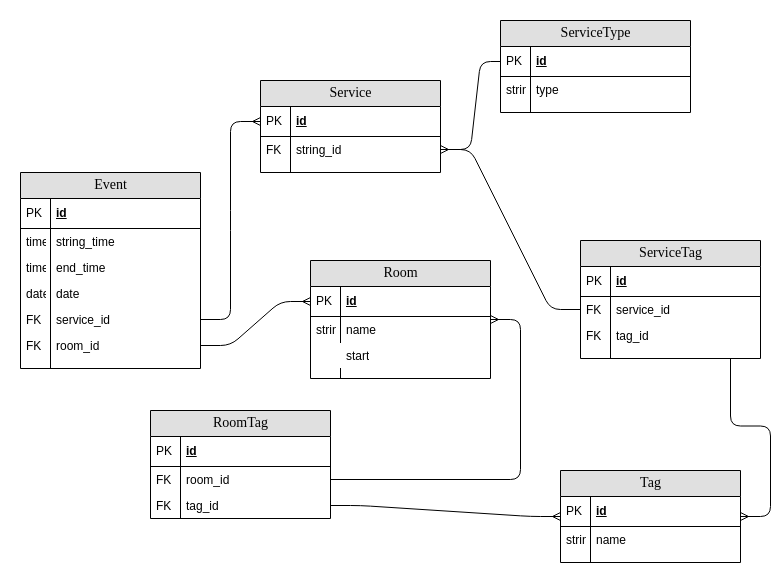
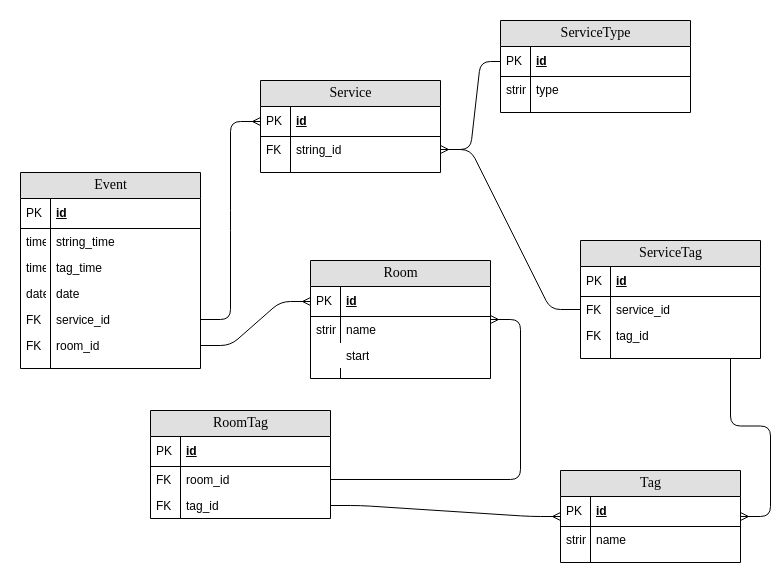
  <mxCell id="0" />
  <mxCell id="1" parent="0" />
  <mxCell id="2" value="&lt;div&gt;Service&lt;/div&gt;" style="swimlane;html=1;fontStyle=0;childLayout=stackLayout;horizontal=1;startSize=26;fillColor=#e0e0e0;horizontalStack=0;resizeParent=1;resizeLast=0;collapsible=1;marginBottom=0;swimlaneFillColor=#ffffff;align=center;rounded=0;shadow=0;comic=0;labelBackgroundColor=none;strokeWidth=1;fontFamily=Verdana;fontSize=14" vertex="1" parent="1"><mxGeometry x="260" y="80" width="180" height="92" as="geometry" /></mxCell>
  <mxCell id="3" value="&lt;div&gt;id&lt;/div&gt;" style="shape=partialRectangle;top=0;left=0;right=0;bottom=1;html=1;align=left;verticalAlign=middle;fillColor=none;spacingLeft=34;spacingRight=4;whiteSpace=wrap;overflow=hidden;rotatable=0;points=[[0,0.5],[1,0.5]];portConstraint=eastwest;dropTarget=0;fontStyle=5;" vertex="1" parent="2"><mxGeometry y="26" width="180" height="30" as="geometry" /></mxCell>
  <mxCell id="4" value="PK" style="shape=partialRectangle;top=0;left=0;bottom=0;html=1;fillColor=none;align=left;verticalAlign=middle;spacingLeft=4;spacingRight=4;whiteSpace=wrap;overflow=hidden;rotatable=0;points=[];portConstraint=eastwest;part=1;" vertex="1" connectable="0" parent="3"><mxGeometry width="30" height="30" as="geometry" /></mxCell>
  <mxCell id="5" value="string_id" style="shape=partialRectangle;top=0;left=0;right=0;bottom=0;html=1;align=left;verticalAlign=top;fillColor=none;spacingLeft=34;spacingRight=4;whiteSpace=wrap;overflow=hidden;rotatable=0;points=[[0,0.5],[1,0.5]];portConstraint=eastwest;dropTarget=0;" vertex="1" parent="2"><mxGeometry y="56" width="180" height="26" as="geometry" /></mxCell>
  <mxCell id="6" value="FK" style="shape=partialRectangle;top=0;left=0;bottom=0;html=1;fillColor=none;align=left;verticalAlign=top;spacingLeft=4;spacingRight=4;whiteSpace=wrap;overflow=hidden;rotatable=0;points=[];portConstraint=eastwest;part=1;" vertex="1" connectable="0" parent="5"><mxGeometry width="30" height="26" as="geometry" /></mxCell>
  <mxCell id="7" value="" style="shape=partialRectangle;top=0;left=0;right=0;bottom=0;html=1;align=left;verticalAlign=top;fillColor=none;spacingLeft=34;spacingRight=4;whiteSpace=wrap;overflow=hidden;rotatable=0;points=[[0,0.5],[1,0.5]];portConstraint=eastwest;dropTarget=0;" vertex="1" parent="2"><mxGeometry y="82" width="180" height="10" as="geometry" /></mxCell>
  <mxCell id="8" value="" style="shape=partialRectangle;top=0;left=0;bottom=0;html=1;fillColor=none;align=left;verticalAlign=top;spacingLeft=4;spacingRight=4;whiteSpace=wrap;overflow=hidden;rotatable=0;points=[];portConstraint=eastwest;part=1;" vertex="1" connectable="0" parent="7"><mxGeometry width="30" height="10" as="geometry" /></mxCell>
  <mxCell id="9" value="" style="edgeStyle=entityRelationEdgeStyle;fontSize=12;html=1;endArrow=ERmany;exitX=1;exitY=0.5;exitDx=0;exitDy=0;" edge="1" parent="1" source="5"><mxGeometry width="100" height="100" relative="1" as="geometry"><mxPoint x="450" y="150" as="sourcePoint" /><mxPoint x="510" y="61" as="targetPoint" /></mxGeometry></mxCell>
  <mxCell id="10" value="" style="edgeStyle=entityRelationEdgeStyle;fontSize=12;html=1;endArrow=ERmany;" edge="1" parent="1" source="62" target="5"><mxGeometry width="100" height="100" relative="1" as="geometry"><mxPoint x="540" y="218" as="sourcePoint" /><mxPoint x="470" y="190" as="targetPoint" /></mxGeometry></mxCell>
  <mxCell id="11" value="" style="edgeStyle=entityRelationEdgeStyle;fontSize=12;html=1;endArrow=ERmany;exitX=1;exitY=0.5;exitDx=0;exitDy=0;" edge="1" parent="1" source="64" target="52"><mxGeometry width="100" height="100" relative="1" as="geometry"><mxPoint x="790" y="365" as="sourcePoint" /><mxPoint x="740" y="260" as="targetPoint" /></mxGeometry></mxCell>
  <mxCell id="12" value="" style="edgeStyle=entityRelationEdgeStyle;fontSize=12;html=1;endArrow=ERmany;" edge="1" parent="1" source="47" target="36"><mxGeometry width="100" height="100" relative="1" as="geometry"><mxPoint x="610" y="538" as="sourcePoint" /><mxPoint x="530" y="410" as="targetPoint" /></mxGeometry></mxCell>
  <mxCell id="13" value="" style="edgeStyle=entityRelationEdgeStyle;fontSize=12;html=1;endArrow=ERmany;exitX=1;exitY=0.5;exitDx=0;exitDy=0;" edge="1" parent="1" source="49" target="52"><mxGeometry width="100" height="100" relative="1" as="geometry"><mxPoint x="520" y="490" as="sourcePoint" /><mxPoint x="555" y="524" as="targetPoint" /></mxGeometry></mxCell>
  <mxCell id="14" value="&lt;div&gt;ServiceType&lt;/div&gt;" style="swimlane;html=1;fontStyle=0;childLayout=stackLayout;horizontal=1;startSize=26;fillColor=#e0e0e0;horizontalStack=0;resizeParent=1;resizeLast=0;collapsible=1;marginBottom=0;swimlaneFillColor=#ffffff;align=center;rounded=0;shadow=0;comic=0;labelBackgroundColor=none;strokeWidth=1;fontFamily=Verdana;fontSize=14" vertex="1" parent="1"><mxGeometry x="500" y="20" width="190" height="92" as="geometry" /></mxCell>
  <mxCell id="15" value="&lt;div&gt;id&lt;/div&gt;" style="shape=partialRectangle;top=0;left=0;right=0;bottom=1;html=1;align=left;verticalAlign=middle;fillColor=none;spacingLeft=34;spacingRight=4;whiteSpace=wrap;overflow=hidden;rotatable=0;points=[[0,0.5],[1,0.5]];portConstraint=eastwest;dropTarget=0;fontStyle=5;" vertex="1" parent="14"><mxGeometry y="26" width="190" height="30" as="geometry" /></mxCell>
  <mxCell id="16" value="PK" style="shape=partialRectangle;top=0;left=0;bottom=0;html=1;fillColor=none;align=left;verticalAlign=middle;spacingLeft=4;spacingRight=4;whiteSpace=wrap;overflow=hidden;rotatable=0;points=[];portConstraint=eastwest;part=1;" vertex="1" connectable="0" parent="15"><mxGeometry width="30" height="30" as="geometry" /></mxCell>
  <mxCell id="17" value="&lt;div&gt;type&lt;/div&gt;" style="shape=partialRectangle;top=0;left=0;right=0;bottom=0;html=1;align=left;verticalAlign=top;fillColor=none;spacingLeft=34;spacingRight=4;whiteSpace=wrap;overflow=hidden;rotatable=0;points=[[0,0.5],[1,0.5]];portConstraint=eastwest;dropTarget=0;" vertex="1" parent="14"><mxGeometry y="56" width="190" height="26" as="geometry" /></mxCell>
  <mxCell id="18" value="string" style="shape=partialRectangle;top=0;left=0;bottom=0;html=1;fillColor=none;align=left;verticalAlign=top;spacingLeft=4;spacingRight=4;whiteSpace=wrap;overflow=hidden;rotatable=0;points=[];portConstraint=eastwest;part=1;" vertex="1" connectable="0" parent="17"><mxGeometry width="30" height="26" as="geometry" /></mxCell>
  <mxCell id="19" value="" style="shape=partialRectangle;top=0;left=0;right=0;bottom=0;html=1;align=left;verticalAlign=top;fillColor=none;spacingLeft=34;spacingRight=4;whiteSpace=wrap;overflow=hidden;rotatable=0;points=[[0,0.5],[1,0.5]];portConstraint=eastwest;dropTarget=0;" vertex="1" parent="14"><mxGeometry y="82" width="190" height="10" as="geometry" /></mxCell>
  <mxCell id="20" value="" style="shape=partialRectangle;top=0;left=0;bottom=0;html=1;fillColor=none;align=left;verticalAlign=top;spacingLeft=4;spacingRight=4;whiteSpace=wrap;overflow=hidden;rotatable=0;points=[];portConstraint=eastwest;part=1;" vertex="1" connectable="0" parent="19"><mxGeometry width="30" height="10" as="geometry" /></mxCell>
  <mxCell id="21" value="Event" style="swimlane;html=1;fontStyle=0;childLayout=stackLayout;horizontal=1;startSize=26;fillColor=#e0e0e0;horizontalStack=0;resizeParent=1;resizeLast=0;collapsible=1;marginBottom=0;swimlaneFillColor=#ffffff;align=center;rounded=0;shadow=0;comic=0;labelBackgroundColor=none;strokeWidth=1;fontFamily=Verdana;fontSize=14" parent="1" vertex="1"><mxGeometry x="20" y="172" width="180" height="196" as="geometry" /></mxCell>
  <mxCell id="22" value="&lt;div&gt;id&lt;/div&gt;" style="shape=partialRectangle;top=0;left=0;right=0;bottom=1;html=1;align=left;verticalAlign=middle;fillColor=none;spacingLeft=34;spacingRight=4;whiteSpace=wrap;overflow=hidden;rotatable=0;points=[[0,0.5],[1,0.5]];portConstraint=eastwest;dropTarget=0;fontStyle=5;" parent="21" vertex="1"><mxGeometry y="26" width="180" height="30" as="geometry" /></mxCell>
  <mxCell id="23" value="PK" style="shape=partialRectangle;top=0;left=0;bottom=0;html=1;fillColor=none;align=left;verticalAlign=middle;spacingLeft=4;spacingRight=4;whiteSpace=wrap;overflow=hidden;rotatable=0;points=[];portConstraint=eastwest;part=1;" parent="22" vertex="1" connectable="0"><mxGeometry width="30" height="30" as="geometry" /></mxCell>
  <mxCell id="24" value="&lt;div&gt;string_time&lt;/div&gt;" style="shape=partialRectangle;top=0;left=0;right=0;bottom=0;html=1;align=left;verticalAlign=top;fillColor=none;spacingLeft=34;spacingRight=4;whiteSpace=wrap;overflow=hidden;rotatable=0;points=[[0,0.5],[1,0.5]];portConstraint=eastwest;dropTarget=0;" parent="21" vertex="1"><mxGeometry y="56" width="180" height="26" as="geometry" /></mxCell>
  <mxCell id="25" value="&lt;div&gt;time&lt;/div&gt;" style="shape=partialRectangle;top=0;left=0;bottom=0;html=1;fillColor=none;align=left;verticalAlign=top;spacingLeft=4;spacingRight=4;whiteSpace=wrap;overflow=hidden;rotatable=0;points=[];portConstraint=eastwest;part=1;" parent="24" vertex="1" connectable="0"><mxGeometry width="30" height="26" as="geometry" /></mxCell>
- <mxCell id="26" value="end_time" style="shape=partialRectangle;top=0;left=0;right=0;bottom=0;html=1;align=left;verticalAlign=top;fillColor=none;spacingLeft=34;spacingRight=4;whiteSpace=wrap;overflow=hidden;rotatable=0;points=[[0,0.5],[1,0.5]];portConstraint=eastwest;dropTarget=0;" parent="21" vertex="1"><mxGeometry y="82" width="180" height="26" as="geometry" /></mxCell>
+ <mxCell id="26" value="tag_time" style="shape=partialRectangle;top=0;left=0;right=0;bottom=0;html=1;align=left;verticalAlign=top;fillColor=none;spacingLeft=34;spacingRight=4;whiteSpace=wrap;overflow=hidden;rotatable=0;points=[[0,0.5],[1,0.5]];portConstraint=eastwest;dropTarget=0;" parent="21" vertex="1"><mxGeometry y="82" width="180" height="26" as="geometry" /></mxCell>
  <mxCell id="27" value="time" style="shape=partialRectangle;top=0;left=0;bottom=0;html=1;fillColor=none;align=left;verticalAlign=top;spacingLeft=4;spacingRight=4;whiteSpace=wrap;overflow=hidden;rotatable=0;points=[];portConstraint=eastwest;part=1;" parent="26" vertex="1" connectable="0"><mxGeometry width="30" height="26" as="geometry" /></mxCell>
  <mxCell id="28" value="date" style="shape=partialRectangle;top=0;left=0;right=0;bottom=0;html=1;align=left;verticalAlign=top;fillColor=none;spacingLeft=34;spacingRight=4;whiteSpace=wrap;overflow=hidden;rotatable=0;points=[[0,0.5],[1,0.5]];portConstraint=eastwest;dropTarget=0;" parent="21" vertex="1"><mxGeometry y="108" width="180" height="26" as="geometry" /></mxCell>
  <mxCell id="29" value="date" style="shape=partialRectangle;top=0;left=0;bottom=0;html=1;fillColor=none;align=left;verticalAlign=top;spacingLeft=4;spacingRight=4;whiteSpace=wrap;overflow=hidden;rotatable=0;points=[];portConstraint=eastwest;part=1;" parent="28" vertex="1" connectable="0"><mxGeometry width="30" height="26" as="geometry" /></mxCell>
  <mxCell id="30" value="&lt;div&gt;service_id&lt;/div&gt;" style="shape=partialRectangle;top=0;left=0;right=0;bottom=0;html=1;align=left;verticalAlign=top;fillColor=none;spacingLeft=34;spacingRight=4;whiteSpace=wrap;overflow=hidden;rotatable=0;points=[[0,0.5],[1,0.5]];portConstraint=eastwest;dropTarget=0;" vertex="1" parent="21"><mxGeometry y="134" width="180" height="26" as="geometry" /></mxCell>
  <mxCell id="31" value="FK" style="shape=partialRectangle;top=0;left=0;bottom=0;html=1;fillColor=none;align=left;verticalAlign=top;spacingLeft=4;spacingRight=4;whiteSpace=wrap;overflow=hidden;rotatable=0;points=[];portConstraint=eastwest;part=1;" vertex="1" connectable="0" parent="30"><mxGeometry width="30" height="26" as="geometry" /></mxCell>
  <mxCell id="32" value="room_id" style="shape=partialRectangle;top=0;left=0;right=0;bottom=0;html=1;align=left;verticalAlign=top;fillColor=none;spacingLeft=34;spacingRight=4;whiteSpace=wrap;overflow=hidden;rotatable=0;points=[[0,0.5],[1,0.5]];portConstraint=eastwest;dropTarget=0;" vertex="1" parent="21"><mxGeometry y="160" width="180" height="26" as="geometry" /></mxCell>
  <mxCell id="33" value="FK" style="shape=partialRectangle;top=0;left=0;bottom=0;html=1;fillColor=none;align=left;verticalAlign=top;spacingLeft=4;spacingRight=4;whiteSpace=wrap;overflow=hidden;rotatable=0;points=[];portConstraint=eastwest;part=1;" vertex="1" connectable="0" parent="32"><mxGeometry width="30" height="26" as="geometry" /></mxCell>
  <mxCell id="34" value="" style="shape=partialRectangle;top=0;left=0;right=0;bottom=0;html=1;align=left;verticalAlign=top;fillColor=none;spacingLeft=34;spacingRight=4;whiteSpace=wrap;overflow=hidden;rotatable=0;points=[[0,0.5],[1,0.5]];portConstraint=eastwest;dropTarget=0;" parent="21" vertex="1"><mxGeometry y="186" width="180" height="10" as="geometry" /></mxCell>
  <mxCell id="35" value="" style="shape=partialRectangle;top=0;left=0;bottom=0;html=1;fillColor=none;align=left;verticalAlign=top;spacingLeft=4;spacingRight=4;whiteSpace=wrap;overflow=hidden;rotatable=0;points=[];portConstraint=eastwest;part=1;" parent="34" vertex="1" connectable="0"><mxGeometry width="30" height="10" as="geometry" /></mxCell>
  <mxCell id="36" value="Room" style="swimlane;html=1;fontStyle=0;childLayout=stackLayout;horizontal=1;startSize=26;fillColor=#e0e0e0;horizontalStack=0;resizeParent=1;resizeLast=0;collapsible=1;marginBottom=0;swimlaneFillColor=#ffffff;align=center;rounded=0;shadow=0;comic=0;labelBackgroundColor=none;strokeWidth=1;fontFamily=Verdana;fontSize=14" vertex="1" parent="1"><mxGeometry x="310" y="260" width="180" height="118" as="geometry" /></mxCell>
  <mxCell id="37" value="&lt;div&gt;id&lt;/div&gt;" style="shape=partialRectangle;top=0;left=0;right=0;bottom=1;html=1;align=left;verticalAlign=middle;fillColor=none;spacingLeft=34;spacingRight=4;whiteSpace=wrap;overflow=hidden;rotatable=0;points=[[0,0.5],[1,0.5]];portConstraint=eastwest;dropTarget=0;fontStyle=5;" vertex="1" parent="36"><mxGeometry y="26" width="180" height="30" as="geometry" /></mxCell>
  <mxCell id="38" value="PK" style="shape=partialRectangle;top=0;left=0;bottom=0;html=1;fillColor=none;align=left;verticalAlign=middle;spacingLeft=4;spacingRight=4;whiteSpace=wrap;overflow=hidden;rotatable=0;points=[];portConstraint=eastwest;part=1;" vertex="1" connectable="0" parent="37"><mxGeometry width="30" height="30" as="geometry" /></mxCell>
  <mxCell id="39" value="name" style="shape=partialRectangle;top=0;left=0;right=0;bottom=0;html=1;align=left;verticalAlign=top;fillColor=none;spacingLeft=34;spacingRight=4;whiteSpace=wrap;overflow=hidden;rotatable=0;points=[[0,0.5],[1,0.5]];portConstraint=eastwest;dropTarget=0;" vertex="1" parent="36"><mxGeometry y="56" width="180" height="26" as="geometry" /></mxCell>
  <mxCell id="40" value="string" style="shape=partialRectangle;top=0;left=0;bottom=0;html=1;fillColor=none;align=left;verticalAlign=top;spacingLeft=4;spacingRight=4;whiteSpace=wrap;overflow=hidden;rotatable=0;points=[];portConstraint=eastwest;part=1;" vertex="1" connectable="0" parent="39"><mxGeometry width="30" height="26" as="geometry" /></mxCell>
  <mxCell id="41" value="start" style="shape=partialRectangle;top=0;left=0;right=0;bottom=0;html=1;align=left;verticalAlign=top;fillColor=none;spacingLeft=34;spacingRight=4;whiteSpace=wrap;overflow=hidden;rotatable=0;points=[[0,0.5],[1,0.5]];portConstraint=eastwest;dropTarget=0;" vertex="1" parent="36"><mxGeometry y="82" width="180" height="26" as="geometry" /></mxCell>
  <mxCell id="42" value="" style="shape=partialRectangle;top=0;left=0;right=0;bottom=0;html=1;align=left;verticalAlign=top;fillColor=none;spacingLeft=34;spacingRight=4;whiteSpace=wrap;overflow=hidden;rotatable=0;points=[[0,0.5],[1,0.5]];portConstraint=eastwest;dropTarget=0;" vertex="1" parent="36"><mxGeometry y="108" width="180" height="10" as="geometry" /></mxCell>
  <mxCell id="43" value="" style="shape=partialRectangle;top=0;left=0;bottom=0;html=1;fillColor=none;align=left;verticalAlign=top;spacingLeft=4;spacingRight=4;whiteSpace=wrap;overflow=hidden;rotatable=0;points=[];portConstraint=eastwest;part=1;" vertex="1" connectable="0" parent="42"><mxGeometry width="30" height="10" as="geometry" /></mxCell>
  <mxCell id="44" value="RoomTag" style="swimlane;html=1;fontStyle=0;childLayout=stackLayout;horizontal=1;startSize=26;fillColor=#e0e0e0;horizontalStack=0;resizeParent=1;resizeLast=0;collapsible=1;marginBottom=0;swimlaneFillColor=#ffffff;align=center;rounded=0;shadow=0;comic=0;labelBackgroundColor=none;strokeWidth=1;fontFamily=Verdana;fontSize=14" vertex="1" parent="1"><mxGeometry x="150" y="410" width="180" height="108" as="geometry" /></mxCell>
  <mxCell id="45" value="&lt;div&gt;id&lt;/div&gt;" style="shape=partialRectangle;top=0;left=0;right=0;bottom=1;html=1;align=left;verticalAlign=middle;fillColor=none;spacingLeft=34;spacingRight=4;whiteSpace=wrap;overflow=hidden;rotatable=0;points=[[0,0.5],[1,0.5]];portConstraint=eastwest;dropTarget=0;fontStyle=5;" vertex="1" parent="44"><mxGeometry y="26" width="180" height="30" as="geometry" /></mxCell>
  <mxCell id="46" value="PK" style="shape=partialRectangle;top=0;left=0;bottom=0;html=1;fillColor=none;align=left;verticalAlign=middle;spacingLeft=4;spacingRight=4;whiteSpace=wrap;overflow=hidden;rotatable=0;points=[];portConstraint=eastwest;part=1;" vertex="1" connectable="0" parent="45"><mxGeometry width="30" height="30" as="geometry" /></mxCell>
  <mxCell id="47" value="room_id" style="shape=partialRectangle;top=0;left=0;right=0;bottom=0;html=1;align=left;verticalAlign=top;fillColor=none;spacingLeft=34;spacingRight=4;whiteSpace=wrap;overflow=hidden;rotatable=0;points=[[0,0.5],[1,0.5]];portConstraint=eastwest;dropTarget=0;" vertex="1" parent="44"><mxGeometry y="56" width="180" height="26" as="geometry" /></mxCell>
  <mxCell id="48" value="FK" style="shape=partialRectangle;top=0;left=0;bottom=0;html=1;fillColor=none;align=left;verticalAlign=top;spacingLeft=4;spacingRight=4;whiteSpace=wrap;overflow=hidden;rotatable=0;points=[];portConstraint=eastwest;part=1;" vertex="1" connectable="0" parent="47"><mxGeometry width="30" height="26" as="geometry" /></mxCell>
  <mxCell id="49" value="tag_id" style="shape=partialRectangle;top=0;left=0;right=0;bottom=0;html=1;align=left;verticalAlign=top;fillColor=none;spacingLeft=34;spacingRight=4;whiteSpace=wrap;overflow=hidden;rotatable=0;points=[[0,0.5],[1,0.5]];portConstraint=eastwest;dropTarget=0;" vertex="1" parent="44"><mxGeometry y="82" width="180" height="26" as="geometry" /></mxCell>
  <mxCell id="50" value="FK" style="shape=partialRectangle;top=0;left=0;bottom=0;html=1;fillColor=none;align=left;verticalAlign=top;spacingLeft=4;spacingRight=4;whiteSpace=wrap;overflow=hidden;rotatable=0;points=[];portConstraint=eastwest;part=1;" vertex="1" connectable="0" parent="49"><mxGeometry width="30" height="26" as="geometry" /></mxCell>
  <mxCell id="51" style="edgeStyle=orthogonalEdgeStyle;rounded=0;orthogonalLoop=1;jettySize=auto;html=1;exitX=1;exitY=0.5;exitDx=0;exitDy=0;" edge="1" parent="44" source="49" target="49"><mxGeometry relative="1" as="geometry"><mxPoint x="190" y="95" as="targetPoint" /></mxGeometry></mxCell>
  <mxCell id="52" value="Tag" style="swimlane;html=1;fontStyle=0;childLayout=stackLayout;horizontal=1;startSize=26;fillColor=#e0e0e0;horizontalStack=0;resizeParent=1;resizeLast=0;collapsible=1;marginBottom=0;swimlaneFillColor=#ffffff;align=center;rounded=0;shadow=0;comic=0;labelBackgroundColor=none;strokeWidth=1;fontFamily=Verdana;fontSize=14" vertex="1" parent="1"><mxGeometry x="560" y="470" width="180" height="92" as="geometry" /></mxCell>
  <mxCell id="53" value="&lt;div&gt;id&lt;/div&gt;" style="shape=partialRectangle;top=0;left=0;right=0;bottom=1;html=1;align=left;verticalAlign=middle;fillColor=none;spacingLeft=34;spacingRight=4;whiteSpace=wrap;overflow=hidden;rotatable=0;points=[[0,0.5],[1,0.5]];portConstraint=eastwest;dropTarget=0;fontStyle=5;" vertex="1" parent="52"><mxGeometry y="26" width="180" height="30" as="geometry" /></mxCell>
  <mxCell id="54" value="PK" style="shape=partialRectangle;top=0;left=0;bottom=0;html=1;fillColor=none;align=left;verticalAlign=middle;spacingLeft=4;spacingRight=4;whiteSpace=wrap;overflow=hidden;rotatable=0;points=[];portConstraint=eastwest;part=1;" vertex="1" connectable="0" parent="53"><mxGeometry width="30" height="30" as="geometry" /></mxCell>
  <mxCell id="55" value="name" style="shape=partialRectangle;top=0;left=0;right=0;bottom=0;html=1;align=left;verticalAlign=top;fillColor=none;spacingLeft=34;spacingRight=4;whiteSpace=wrap;overflow=hidden;rotatable=0;points=[[0,0.5],[1,0.5]];portConstraint=eastwest;dropTarget=0;" vertex="1" parent="52"><mxGeometry y="56" width="180" height="26" as="geometry" /></mxCell>
  <mxCell id="56" value="string" style="shape=partialRectangle;top=0;left=0;bottom=0;html=1;fillColor=none;align=left;verticalAlign=top;spacingLeft=4;spacingRight=4;whiteSpace=wrap;overflow=hidden;rotatable=0;points=[];portConstraint=eastwest;part=1;" vertex="1" connectable="0" parent="55"><mxGeometry width="30" height="26" as="geometry" /></mxCell>
  <mxCell id="57" value="" style="shape=partialRectangle;top=0;left=0;right=0;bottom=0;html=1;align=left;verticalAlign=top;fillColor=none;spacingLeft=34;spacingRight=4;whiteSpace=wrap;overflow=hidden;rotatable=0;points=[[0,0.5],[1,0.5]];portConstraint=eastwest;dropTarget=0;" vertex="1" parent="52"><mxGeometry y="82" width="180" height="10" as="geometry" /></mxCell>
  <mxCell id="58" value="" style="shape=partialRectangle;top=0;left=0;bottom=0;html=1;fillColor=none;align=left;verticalAlign=top;spacingLeft=4;spacingRight=4;whiteSpace=wrap;overflow=hidden;rotatable=0;points=[];portConstraint=eastwest;part=1;" vertex="1" connectable="0" parent="57"><mxGeometry width="30" height="10" as="geometry" /></mxCell>
  <mxCell id="59" value="&lt;div&gt;ServiceTag&lt;/div&gt;" style="swimlane;html=1;fontStyle=0;childLayout=stackLayout;horizontal=1;startSize=26;fillColor=#e0e0e0;horizontalStack=0;resizeParent=1;resizeLast=0;collapsible=1;marginBottom=0;swimlaneFillColor=#ffffff;align=center;rounded=0;shadow=0;comic=0;labelBackgroundColor=none;strokeWidth=1;fontFamily=Verdana;fontSize=14" vertex="1" parent="1"><mxGeometry x="580" y="240" width="180" height="118" as="geometry" /></mxCell>
  <mxCell id="60" value="&lt;div&gt;id&lt;/div&gt;" style="shape=partialRectangle;top=0;left=0;right=0;bottom=1;html=1;align=left;verticalAlign=middle;fillColor=none;spacingLeft=34;spacingRight=4;whiteSpace=wrap;overflow=hidden;rotatable=0;points=[[0,0.5],[1,0.5]];portConstraint=eastwest;dropTarget=0;fontStyle=5;" vertex="1" parent="59"><mxGeometry y="26" width="180" height="30" as="geometry" /></mxCell>
  <mxCell id="61" value="PK" style="shape=partialRectangle;top=0;left=0;bottom=0;html=1;fillColor=none;align=left;verticalAlign=middle;spacingLeft=4;spacingRight=4;whiteSpace=wrap;overflow=hidden;rotatable=0;points=[];portConstraint=eastwest;part=1;" vertex="1" connectable="0" parent="60"><mxGeometry width="30" height="30" as="geometry" /></mxCell>
  <mxCell id="62" value="service_id" style="shape=partialRectangle;top=0;left=0;right=0;bottom=0;html=1;align=left;verticalAlign=top;fillColor=none;spacingLeft=34;spacingRight=4;whiteSpace=wrap;overflow=hidden;rotatable=0;points=[[0,0.5],[1,0.5]];portConstraint=eastwest;dropTarget=0;" vertex="1" parent="59"><mxGeometry y="56" width="180" height="26" as="geometry" /></mxCell>
  <mxCell id="63" value="FK" style="shape=partialRectangle;top=0;left=0;bottom=0;html=1;fillColor=none;align=left;verticalAlign=top;spacingLeft=4;spacingRight=4;whiteSpace=wrap;overflow=hidden;rotatable=0;points=[];portConstraint=eastwest;part=1;" vertex="1" connectable="0" parent="62"><mxGeometry width="30" height="26" as="geometry" /></mxCell>
  <mxCell id="64" value="tag_id" style="shape=partialRectangle;top=0;left=0;right=0;bottom=0;html=1;align=left;verticalAlign=top;fillColor=none;spacingLeft=34;spacingRight=4;whiteSpace=wrap;overflow=hidden;rotatable=0;points=[[0,0.5],[1,0.5]];portConstraint=eastwest;dropTarget=0;" vertex="1" parent="59"><mxGeometry y="82" width="180" height="26" as="geometry" /></mxCell>
  <mxCell id="65" value="FK" style="shape=partialRectangle;top=0;left=0;bottom=0;html=1;fillColor=none;align=left;verticalAlign=top;spacingLeft=4;spacingRight=4;whiteSpace=wrap;overflow=hidden;rotatable=0;points=[];portConstraint=eastwest;part=1;" vertex="1" connectable="0" parent="64"><mxGeometry width="30" height="26" as="geometry" /></mxCell>
  <mxCell id="66" value="" style="shape=partialRectangle;top=0;left=0;right=0;bottom=0;html=1;align=left;verticalAlign=top;fillColor=none;spacingLeft=34;spacingRight=4;whiteSpace=wrap;overflow=hidden;rotatable=0;points=[[0,0.5],[1,0.5]];portConstraint=eastwest;dropTarget=0;" vertex="1" parent="59"><mxGeometry y="108" width="180" height="10" as="geometry" /></mxCell>
  <mxCell id="67" value="" style="shape=partialRectangle;top=0;left=0;bottom=0;html=1;fillColor=none;align=left;verticalAlign=top;spacingLeft=4;spacingRight=4;whiteSpace=wrap;overflow=hidden;rotatable=0;points=[];portConstraint=eastwest;part=1;" vertex="1" connectable="0" parent="66"><mxGeometry width="30" height="10" as="geometry" /></mxCell>
  <mxCell id="68" value="" style="edgeStyle=entityRelationEdgeStyle;fontSize=12;html=1;endArrow=ERmany;exitX=1;exitY=0.5;exitDx=0;exitDy=0;" edge="1" parent="1" source="32" target="37"><mxGeometry width="100" height="100" relative="1" as="geometry"><mxPoint x="320" y="274" as="sourcePoint" /><mxPoint x="270" y="420" as="targetPoint" /></mxGeometry></mxCell>
  <mxCell id="69" value="" style="edgeStyle=entityRelationEdgeStyle;fontSize=12;html=1;endArrow=ERmany;exitX=1;exitY=0.5;exitDx=0;exitDy=0;entryX=0;entryY=0.5;entryDx=0;entryDy=0;" edge="1" parent="1" source="30" target="3"><mxGeometry width="100" height="100" relative="1" as="geometry"><mxPoint x="210" y="130" as="sourcePoint" /><mxPoint x="170" y="122" as="targetPoint" /></mxGeometry></mxCell>
